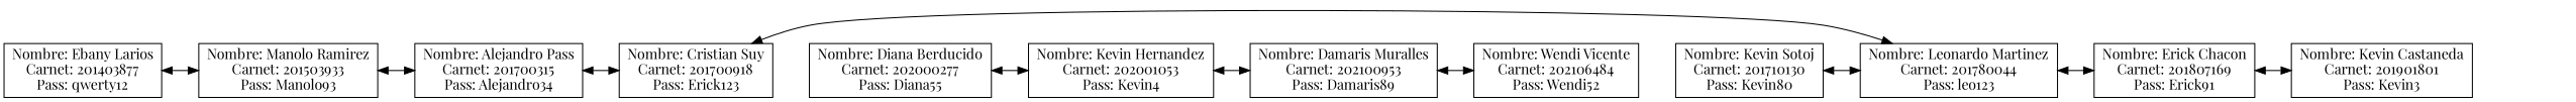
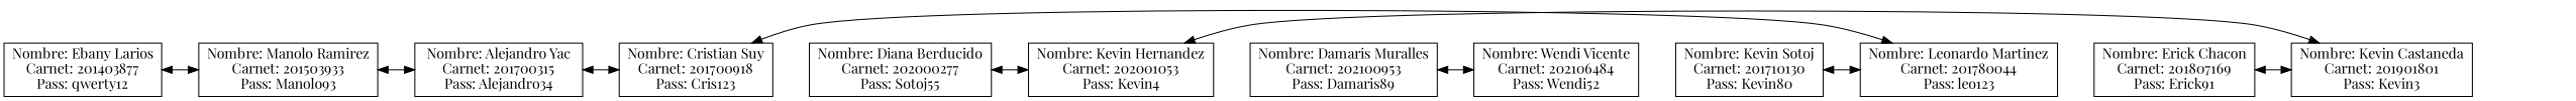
  digraph {
    fontname="Playfair Display"
    nodesep=0.5
    ranksep=0.5
    node [fontname="Playfair Display" shape=box]
    edge [color=black dir=both fontname="Playfair Display"]
    n1 [label="Nombre: Ebany Larios\nCarnet: 201403877\nPass: qwerty12"]
    n2 [label="Nombre: Manolo Ramirez\nCarnet: 201503933\nPass: Manolo93"]
-   n3 [label="Nombre: Alejandro Pass\nCarnet: 201700315\nPass: Alejandro34"]
-   n4 [label="Nombre: Cristian Suy\nCarnet: 201700918\nPass: Erick123"]
+   n3 [label="Nombre: Alejandro Yac\nCarnet: 201700315\nPass: Alejandro34"]
+   n4 [label="Nombre: Cristian Suy\nCarnet: 201700918\nPass: Cris123"]
    n5 [label="Nombre: Kevin Sotoj\nCarnet: 201710130\nPass: Kevin80"]
    n6 [label="Nombre: Leonardo Martinez\nCarnet: 201780044\nPass: leo123"]
    n7 [label="Nombre: Erick Chacon\nCarnet: 201807169\nPass: Erick91"]
    n8 [label="Nombre: Kevin Castaneda\nCarnet: 201901801\nPass: Kevin3"]
-   n9 [label="Nombre: Diana Berducido\nCarnet: 202000277\nPass: Diana55"]
+   n9 [label="Nombre: Diana Berducido\nCarnet: 202000277\nPass: Sotoj55"]
    n10 [label="Nombre: Kevin Hernandez\nCarnet: 202001053\nPass: Kevin4"]
    n11 [label="Nombre: Damaris Muralles\nCarnet: 202100953\nPass: Damaris89"]
    n12 [label="Nombre: Wendi Vicente\nCarnet: 202106484\nPass: Wendi52"]
    PILA [color=transparent fillcolor=transparent style=invis shape=""]
    subgraph sub_1 {
      rank=same
      n1
      n2
      n3
      n4
      n5
      n6
      n7
      n8
      n9
      n10
      n11
      n12
    }
    n1 -> n2
    n2 -> n3
    n3 -> n4
    n4 -> n6
    n5 -> n6
-   n6 -> n7
    n7 -> n8
    n9 -> n10
-   n10 -> n11
+   n10 -> n8
    n11 -> n12
  }
